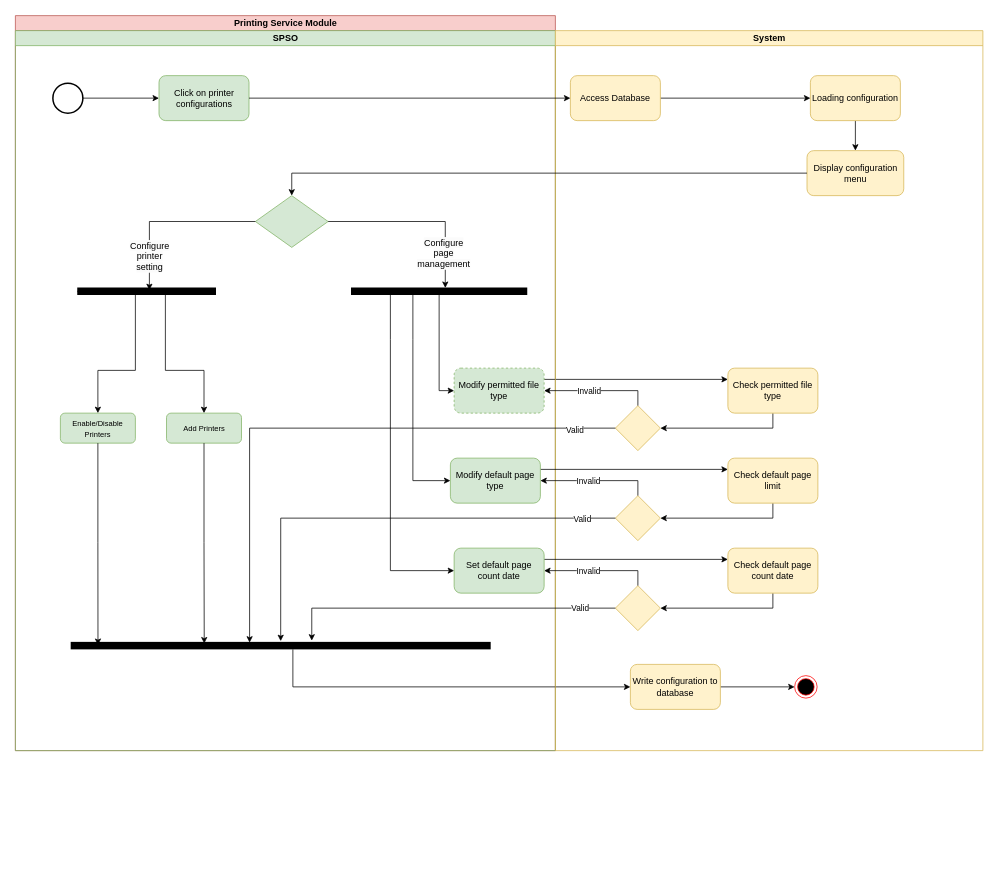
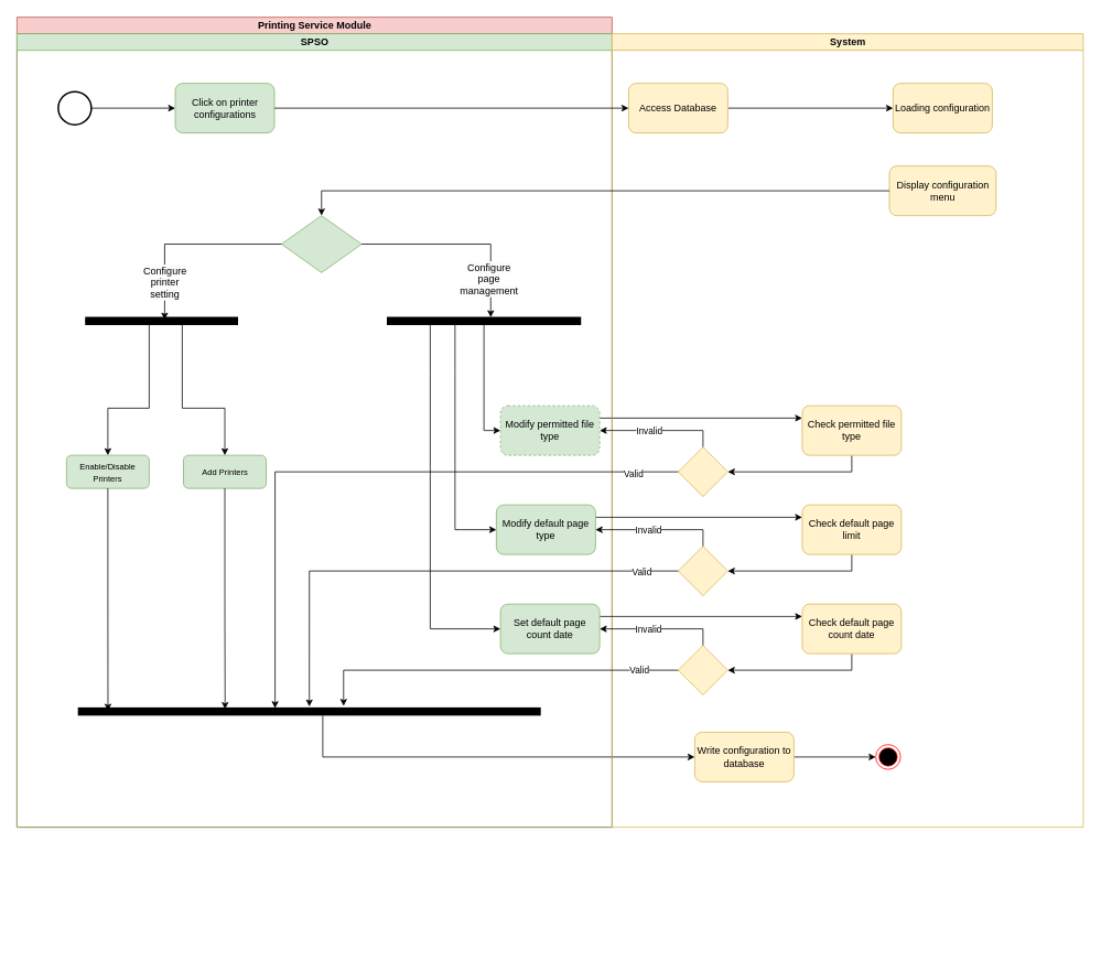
  <mxCell id="0" />
  <mxCell id="1" parent="0" />
  <mxCell id="2" value="Printing Service Module" style="swimlane;childLayout=stackLayout;resizeParent=1;resizeParentMax=0;startSize=20;html=1;fillColor=#f8cecc;strokeColor=#b85450;movable=1;resizable=1;rotatable=1;deletable=1;editable=1;locked=0;connectable=1;" vertex="1" parent="1"><mxGeometry x="20" y="20" width="720" height="980" as="geometry" /></mxCell>
  <mxCell id="3" value="SPSO" style="swimlane;startSize=20;html=1;fillColor=#d5e8d4;strokeColor=#82b366;" vertex="1" parent="2"><mxGeometry y="20" width="720" height="960" as="geometry" /></mxCell>
  <mxCell id="4" style="edgeStyle=orthogonalEdgeStyle;rounded=0;orthogonalLoop=1;jettySize=auto;html=1;entryX=0;entryY=0.5;entryDx=0;entryDy=0;" edge="1" parent="3" source="5" target="10"><mxGeometry relative="1" as="geometry" /></mxCell>
  <mxCell id="5" value="" style="strokeWidth=2;html=1;shape=mxgraph.flowchart.start_2;whiteSpace=wrap;" vertex="1" parent="3"><mxGeometry x="50" y="70" width="40" height="40" as="geometry" /></mxCell>
  <mxCell id="6" style="edgeStyle=orthogonalEdgeStyle;rounded=0;orthogonalLoop=1;jettySize=auto;html=1;exitX=1;exitY=0.25;exitDx=0;exitDy=0;entryX=0;entryY=0.25;entryDx=0;entryDy=0;" edge="1" parent="3" source="7" target="16"><mxGeometry relative="1" as="geometry" /></mxCell>
  <mxCell id="7" value="Modify permitted file type" style="rounded=1;whiteSpace=wrap;html=1;fillColor=#d5e8d4;strokeColor=#82b366;dashed=1;" vertex="1" parent="3"><mxGeometry x="585" y="450" width="120" height="60" as="geometry" /></mxCell>
  <mxCell id="8" style="edgeStyle=orthogonalEdgeStyle;rounded=0;orthogonalLoop=1;jettySize=auto;html=1;entryX=0;entryY=0.5;entryDx=0;entryDy=0;" edge="1" parent="3" source="9" target="30"><mxGeometry relative="1" as="geometry"><Array as="points"><mxPoint x="370" y="875" /></Array></mxGeometry></mxCell>
  <mxCell id="9" value="" style="html=1;points=[];perimeter=orthogonalPerimeter;fillColor=#000000;strokeColor=none;rotation=90;" vertex="1" parent="3"><mxGeometry x="348.75" y="540" width="10" height="560" as="geometry" /></mxCell>
  <mxCell id="10" value="Click on printer configurations" style="rounded=1;whiteSpace=wrap;html=1;fillColor=#d5e8d4;strokeColor=#82b366;" vertex="1" parent="3"><mxGeometry x="191.5" y="60" width="120" height="60" as="geometry" /></mxCell>
  <mxCell id="11" style="edgeStyle=orthogonalEdgeStyle;rounded=0;orthogonalLoop=1;jettySize=auto;html=1;entryX=0;entryY=0.5;entryDx=0;entryDy=0;" edge="1" parent="3" source="12" target="7"><mxGeometry relative="1" as="geometry" /></mxCell>
  <mxCell id="12" value="" style="html=1;points=[];perimeter=orthogonalPerimeter;fillColor=#000000;strokeColor=none;rotation=90;" vertex="1" parent="3"><mxGeometry x="560" y="230" width="10" height="235" as="geometry" /></mxCell>
  <mxCell id="13" value="&lt;font style=&quot;font-size: 10px;&quot;&gt;Add Printers&lt;/font&gt;" style="rounded=1;whiteSpace=wrap;html=1;fillColor=#d5e8d4;strokeColor=#82b366;" vertex="1" parent="3"><mxGeometry x="201.5" y="510" width="100" height="40" as="geometry" /></mxCell>
  <mxCell id="14" value="System" style="swimlane;startSize=20;html=1;fillColor=#fff2cc;strokeColor=#d6b656;movable=1;resizable=1;rotatable=1;deletable=1;editable=1;locked=0;connectable=1;" vertex="1" parent="3"><mxGeometry x="720" width="570" height="960" as="geometry" /></mxCell>
  <mxCell id="15" style="edgeStyle=orthogonalEdgeStyle;rounded=0;orthogonalLoop=1;jettySize=auto;html=1;exitX=0.5;exitY=1;exitDx=0;exitDy=0;entryX=1;entryY=0.5;entryDx=0;entryDy=0;" edge="1" parent="14" source="16" target="17"><mxGeometry relative="1" as="geometry" /></mxCell>
  <mxCell id="16" value="Check permitted file type" style="whiteSpace=wrap;html=1;fillColor=#fff2cc;strokeColor=#d6b656;rounded=1;" vertex="1" parent="14"><mxGeometry x="230" y="450" width="120" height="60" as="geometry" /></mxCell>
  <mxCell id="17" value="" style="rhombus;whiteSpace=wrap;html=1;fillColor=#fff2cc;strokeColor=#d6b656;" vertex="1" parent="14"><mxGeometry x="80" y="500" width="60" height="60" as="geometry" /></mxCell>
  <mxCell id="18" style="edgeStyle=orthogonalEdgeStyle;rounded=0;orthogonalLoop=1;jettySize=auto;html=1;exitX=0.5;exitY=1;exitDx=0;exitDy=0;entryX=1;entryY=0.5;entryDx=0;entryDy=0;" edge="1" parent="14" source="19" target="20"><mxGeometry relative="1" as="geometry" /></mxCell>
  <mxCell id="19" value="Check default page limit" style="whiteSpace=wrap;html=1;fillColor=#fff2cc;strokeColor=#d6b656;rounded=1;" vertex="1" parent="14"><mxGeometry x="230" y="570" width="120" height="60" as="geometry" /></mxCell>
  <mxCell id="20" value="" style="rhombus;whiteSpace=wrap;html=1;fillColor=#fff2cc;strokeColor=#d6b656;" vertex="1" parent="14"><mxGeometry x="80" y="620" width="60" height="60" as="geometry" /></mxCell>
  <mxCell id="21" style="edgeStyle=orthogonalEdgeStyle;rounded=0;orthogonalLoop=1;jettySize=auto;html=1;exitX=0.5;exitY=1;exitDx=0;exitDy=0;entryX=1;entryY=0.5;entryDx=0;entryDy=0;" edge="1" parent="14" source="22" target="31"><mxGeometry relative="1" as="geometry" /></mxCell>
  <mxCell id="22" value="Check default page count date" style="rounded=1;whiteSpace=wrap;html=1;fillColor=#fff2cc;strokeColor=#d6b656;" vertex="1" parent="14"><mxGeometry x="230" y="690" width="120" height="60" as="geometry" /></mxCell>
  <mxCell id="23" value="" style="ellipse;html=1;shape=endState;fillColor=#000000;strokeColor=#ff0000;" vertex="1" parent="14"><mxGeometry x="319" y="860" width="30" height="30" as="geometry" /></mxCell>
- <mxCell id="24" style="edgeStyle=orthogonalEdgeStyle;rounded=0;orthogonalLoop=1;jettySize=auto;html=1;entryX=0.5;entryY=0;entryDx=0;entryDy=0;" edge="1" parent="14" source="25" target="26"><mxGeometry relative="1" as="geometry" /></mxCell>
  <mxCell id="25" value="Loading configuration" style="whiteSpace=wrap;html=1;fillColor=#fff2cc;strokeColor=#d6b656;rounded=1;" vertex="1" parent="14"><mxGeometry x="340" y="60" width="120" height="60" as="geometry" /></mxCell>
  <mxCell id="26" value="Display configuration menu" style="whiteSpace=wrap;html=1;fillColor=#fff2cc;strokeColor=#d6b656;rounded=1;" vertex="1" parent="14"><mxGeometry x="335.5" y="160" width="129" height="60" as="geometry" /></mxCell>
  <mxCell id="27" style="edgeStyle=orthogonalEdgeStyle;rounded=0;orthogonalLoop=1;jettySize=auto;html=1;entryX=0;entryY=0.5;entryDx=0;entryDy=0;" edge="1" parent="14" source="28" target="25"><mxGeometry relative="1" as="geometry" /></mxCell>
  <mxCell id="28" value="Access Database" style="whiteSpace=wrap;html=1;fillColor=#fff2cc;strokeColor=#d6b656;rounded=1;" vertex="1" parent="14"><mxGeometry x="20" y="60" width="120" height="60" as="geometry" /></mxCell>
  <mxCell id="29" style="edgeStyle=orthogonalEdgeStyle;rounded=0;orthogonalLoop=1;jettySize=auto;html=1;entryX=0;entryY=0.5;entryDx=0;entryDy=0;" edge="1" parent="14" source="30" target="23"><mxGeometry relative="1" as="geometry" /></mxCell>
  <mxCell id="30" value="Write configuration to database" style="rounded=1;whiteSpace=wrap;html=1;fillColor=#fff2cc;strokeColor=#d6b656;" vertex="1" parent="14"><mxGeometry x="100" y="845" width="120" height="60" as="geometry" /></mxCell>
  <mxCell id="31" value="" style="rhombus;whiteSpace=wrap;html=1;fillColor=#fff2cc;strokeColor=#d6b656;" vertex="1" parent="14"><mxGeometry x="80" y="740" width="60" height="60" as="geometry" /></mxCell>
  <mxCell id="32" style="edgeStyle=orthogonalEdgeStyle;rounded=0;orthogonalLoop=1;jettySize=auto;html=1;entryX=0;entryY=0.5;entryDx=0;entryDy=0;" edge="1" parent="3" source="10" target="28"><mxGeometry relative="1" as="geometry" /></mxCell>
  <mxCell id="33" value="&lt;div&gt;&lt;font style=&quot;font-size: 10px;&quot;&gt;Enable/Disable Printers&lt;br&gt;&lt;/font&gt;&lt;/div&gt;" style="rounded=1;whiteSpace=wrap;html=1;fillColor=#d5e8d4;strokeColor=#82b366;" vertex="1" parent="3"><mxGeometry x="60" y="510" width="100" height="40" as="geometry" /></mxCell>
  <mxCell id="34" style="edgeStyle=orthogonalEdgeStyle;rounded=0;orthogonalLoop=1;jettySize=auto;html=1;entryX=0.5;entryY=0;entryDx=0;entryDy=0;" edge="1" parent="3" source="36" target="33"><mxGeometry relative="1" as="geometry"><Array as="points"><mxPoint x="160" y="453" /><mxPoint x="110" y="453" /></Array></mxGeometry></mxCell>
  <mxCell id="35" style="edgeStyle=orthogonalEdgeStyle;rounded=0;orthogonalLoop=1;jettySize=auto;html=1;entryX=0.5;entryY=0;entryDx=0;entryDy=0;" edge="1" parent="3" source="36" target="13"><mxGeometry relative="1" as="geometry"><Array as="points"><mxPoint x="200" y="453" /><mxPoint x="252" y="453" /></Array></mxGeometry></mxCell>
  <mxCell id="36" value="" style="html=1;points=[];perimeter=orthogonalPerimeter;fillColor=#000000;strokeColor=none;rotation=90;" vertex="1" parent="3"><mxGeometry x="170" y="255" width="10" height="185" as="geometry" /></mxCell>
  <mxCell id="37" value="" style="rhombus;whiteSpace=wrap;html=1;strokeColor=#82b366;fillColor=#d5e8d4;" vertex="1" parent="3"><mxGeometry x="320" y="220" width="97" height="69" as="geometry" /></mxCell>
  <mxCell id="38" style="edgeStyle=orthogonalEdgeStyle;rounded=0;orthogonalLoop=1;jettySize=auto;html=1;entryX=0.5;entryY=0;entryDx=0;entryDy=0;" edge="1" parent="3" source="26" target="37"><mxGeometry relative="1" as="geometry" /></mxCell>
  <mxCell id="39" style="edgeStyle=orthogonalEdgeStyle;rounded=0;orthogonalLoop=1;jettySize=auto;html=1;entryX=0.061;entryY=0.465;entryDx=0;entryDy=0;entryPerimeter=0;" edge="1" parent="3" source="37" target="12"><mxGeometry relative="1" as="geometry" /></mxCell>
  <mxCell id="40" value="&lt;span style=&quot;font-size: 12px; text-wrap: wrap; background-color: rgb(251, 251, 251);&quot;&gt;Configure page management&lt;/span&gt;" style="edgeLabel;html=1;align=center;verticalAlign=middle;resizable=0;points=[];" connectable="0" vertex="1" parent="39"><mxGeometry x="0.356" relative="1" as="geometry"><mxPoint x="-3" y="32" as="offset" /></mxGeometry></mxCell>
  <mxCell id="41" style="edgeStyle=orthogonalEdgeStyle;rounded=0;orthogonalLoop=1;jettySize=auto;html=1;entryX=0.35;entryY=0.48;entryDx=0;entryDy=0;entryPerimeter=0;" edge="1" parent="3" source="37" target="36"><mxGeometry relative="1" as="geometry" /></mxCell>
  <mxCell id="42" value="&lt;span style=&quot;font-size: 12px; text-wrap: wrap; background-color: rgb(251, 251, 251);&quot;&gt;Configure printer setting&lt;/span&gt;" style="edgeLabel;html=1;align=center;verticalAlign=middle;resizable=0;points=[];" connectable="0" vertex="1" parent="41"><mxGeometry x="0.247" y="4" relative="1" as="geometry"><mxPoint x="-4" y="42" as="offset" /></mxGeometry></mxCell>
  <mxCell id="43" style="edgeStyle=orthogonalEdgeStyle;rounded=0;orthogonalLoop=1;jettySize=auto;html=1;entryX=0.411;entryY=0.935;entryDx=0;entryDy=0;entryPerimeter=0;" edge="1" parent="3" source="33" target="9"><mxGeometry relative="1" as="geometry" /></mxCell>
  <mxCell id="44" style="edgeStyle=orthogonalEdgeStyle;rounded=0;orthogonalLoop=1;jettySize=auto;html=1;entryX=0.211;entryY=0.682;entryDx=0;entryDy=0;entryPerimeter=0;" edge="1" parent="3" source="13" target="9"><mxGeometry relative="1" as="geometry" /></mxCell>
  <mxCell id="45" style="edgeStyle=orthogonalEdgeStyle;rounded=0;orthogonalLoop=1;jettySize=auto;html=1;exitX=0.5;exitY=0;exitDx=0;exitDy=0;entryX=1;entryY=0.5;entryDx=0;entryDy=0;" edge="1" parent="3" source="17" target="7"><mxGeometry relative="1" as="geometry" /></mxCell>
  <mxCell id="46" value="Invalid" style="edgeLabel;html=1;align=center;verticalAlign=middle;resizable=0;points=[];" vertex="1" connectable="0" parent="45"><mxGeometry x="0.184" y="4" relative="1" as="geometry"><mxPoint y="-4" as="offset" /></mxGeometry></mxCell>
  <mxCell id="47" style="edgeStyle=orthogonalEdgeStyle;rounded=0;orthogonalLoop=1;jettySize=auto;html=1;exitX=0;exitY=0.5;exitDx=0;exitDy=0;entryX=0.1;entryY=0.574;entryDx=0;entryDy=0;entryPerimeter=0;" edge="1" parent="3" source="17" target="9"><mxGeometry relative="1" as="geometry" /></mxCell>
  <mxCell id="48" value="Valid" style="edgeLabel;html=1;align=center;verticalAlign=middle;resizable=0;points=[];" vertex="1" connectable="0" parent="47"><mxGeometry x="-0.858" y="2" relative="1" as="geometry"><mxPoint as="offset" /></mxGeometry></mxCell>
  <mxCell id="49" style="edgeStyle=orthogonalEdgeStyle;rounded=0;orthogonalLoop=1;jettySize=auto;html=1;exitX=0;exitY=0.5;exitDx=0;exitDy=0;entryX=-0.1;entryY=0.5;entryDx=0;entryDy=0;entryPerimeter=0;" edge="1" parent="3" source="20" target="9"><mxGeometry relative="1" as="geometry" /></mxCell>
  <mxCell id="50" value="Valid" style="edgeLabel;html=1;align=center;verticalAlign=middle;resizable=0;points=[];" vertex="1" connectable="0" parent="49"><mxGeometry x="-0.852" relative="1" as="geometry"><mxPoint as="offset" /></mxGeometry></mxCell>
  <mxCell id="51" style="edgeStyle=orthogonalEdgeStyle;rounded=0;orthogonalLoop=1;jettySize=auto;html=1;exitX=0;exitY=0.5;exitDx=0;exitDy=0;entryX=-0.167;entryY=0.426;entryDx=0;entryDy=0;entryPerimeter=0;" edge="1" parent="3" source="31" target="9"><mxGeometry relative="1" as="geometry"><Array as="points"><mxPoint x="395" y="770" /></Array></mxGeometry></mxCell>
  <mxCell id="52" value="Valid" style="edgeLabel;html=1;align=center;verticalAlign=middle;resizable=0;points=[];" vertex="1" connectable="0" parent="51"><mxGeometry x="-0.786" y="-1" relative="1" as="geometry"><mxPoint as="offset" /></mxGeometry></mxCell>
  <mxCell id="53" style="edgeStyle=orthogonalEdgeStyle;rounded=0;orthogonalLoop=1;jettySize=auto;html=1;exitX=1;exitY=0.25;exitDx=0;exitDy=0;entryX=0;entryY=0.25;entryDx=0;entryDy=0;" edge="1" parent="1" source="54" target="19"><mxGeometry relative="1" as="geometry" /></mxCell>
  <mxCell id="54" value="Modify default page type" style="rounded=1;whiteSpace=wrap;html=1;fillColor=#d5e8d4;strokeColor=#82b366;" vertex="1" parent="1"><mxGeometry x="600" y="610" width="120" height="60" as="geometry" /></mxCell>
  <mxCell id="55" style="edgeStyle=orthogonalEdgeStyle;rounded=0;orthogonalLoop=1;jettySize=auto;html=1;entryX=0;entryY=0.5;entryDx=0;entryDy=0;" edge="1" parent="1" source="12" target="54"><mxGeometry relative="1" as="geometry"><Array as="points"><mxPoint x="550" y="452" /><mxPoint x="550" y="640" /></Array></mxGeometry></mxCell>
  <mxCell id="56" style="edgeStyle=orthogonalEdgeStyle;rounded=0;orthogonalLoop=1;jettySize=auto;html=1;exitX=1;exitY=0.25;exitDx=0;exitDy=0;entryX=0;entryY=0.25;entryDx=0;entryDy=0;" edge="1" parent="1" source="57" target="22"><mxGeometry relative="1" as="geometry" /></mxCell>
  <mxCell id="57" value="Set default page count date" style="rounded=1;whiteSpace=wrap;html=1;fillColor=#d5e8d4;strokeColor=#82b366;" vertex="1" parent="1"><mxGeometry x="605" y="730" width="120" height="60" as="geometry" /></mxCell>
  <mxCell id="58" style="edgeStyle=orthogonalEdgeStyle;rounded=0;orthogonalLoop=1;jettySize=auto;html=1;entryX=0;entryY=0.5;entryDx=0;entryDy=0;" edge="1" parent="1" source="12" target="57"><mxGeometry relative="1" as="geometry"><Array as="points"><mxPoint x="520" y="452" /><mxPoint x="520" y="760" /></Array></mxGeometry></mxCell>
  <mxCell id="59" style="edgeStyle=orthogonalEdgeStyle;rounded=0;orthogonalLoop=1;jettySize=auto;html=1;exitX=0.5;exitY=0;exitDx=0;exitDy=0;entryX=1;entryY=0.5;entryDx=0;entryDy=0;" edge="1" parent="1" source="20" target="54"><mxGeometry relative="1" as="geometry" /></mxCell>
  <mxCell id="60" value="Invalid" style="edgeLabel;html=1;align=center;verticalAlign=middle;resizable=0;points=[];" vertex="1" connectable="0" parent="59"><mxGeometry x="0.158" y="4" relative="1" as="geometry"><mxPoint y="-4" as="offset" /></mxGeometry></mxCell>
  <mxCell id="61" style="edgeStyle=orthogonalEdgeStyle;rounded=0;orthogonalLoop=1;jettySize=auto;html=1;exitX=0.5;exitY=0;exitDx=0;exitDy=0;entryX=1;entryY=0.5;entryDx=0;entryDy=0;" edge="1" parent="1" source="31" target="57"><mxGeometry relative="1" as="geometry"><Array as="points"><mxPoint x="850" y="760" /></Array></mxGeometry></mxCell>
  <mxCell id="62" value="Invalid" style="edgeLabel;html=1;align=center;verticalAlign=middle;resizable=0;points=[];" vertex="1" connectable="0" parent="61"><mxGeometry x="0.2" y="-1" relative="1" as="geometry"><mxPoint y="1" as="offset" /></mxGeometry></mxCell>
